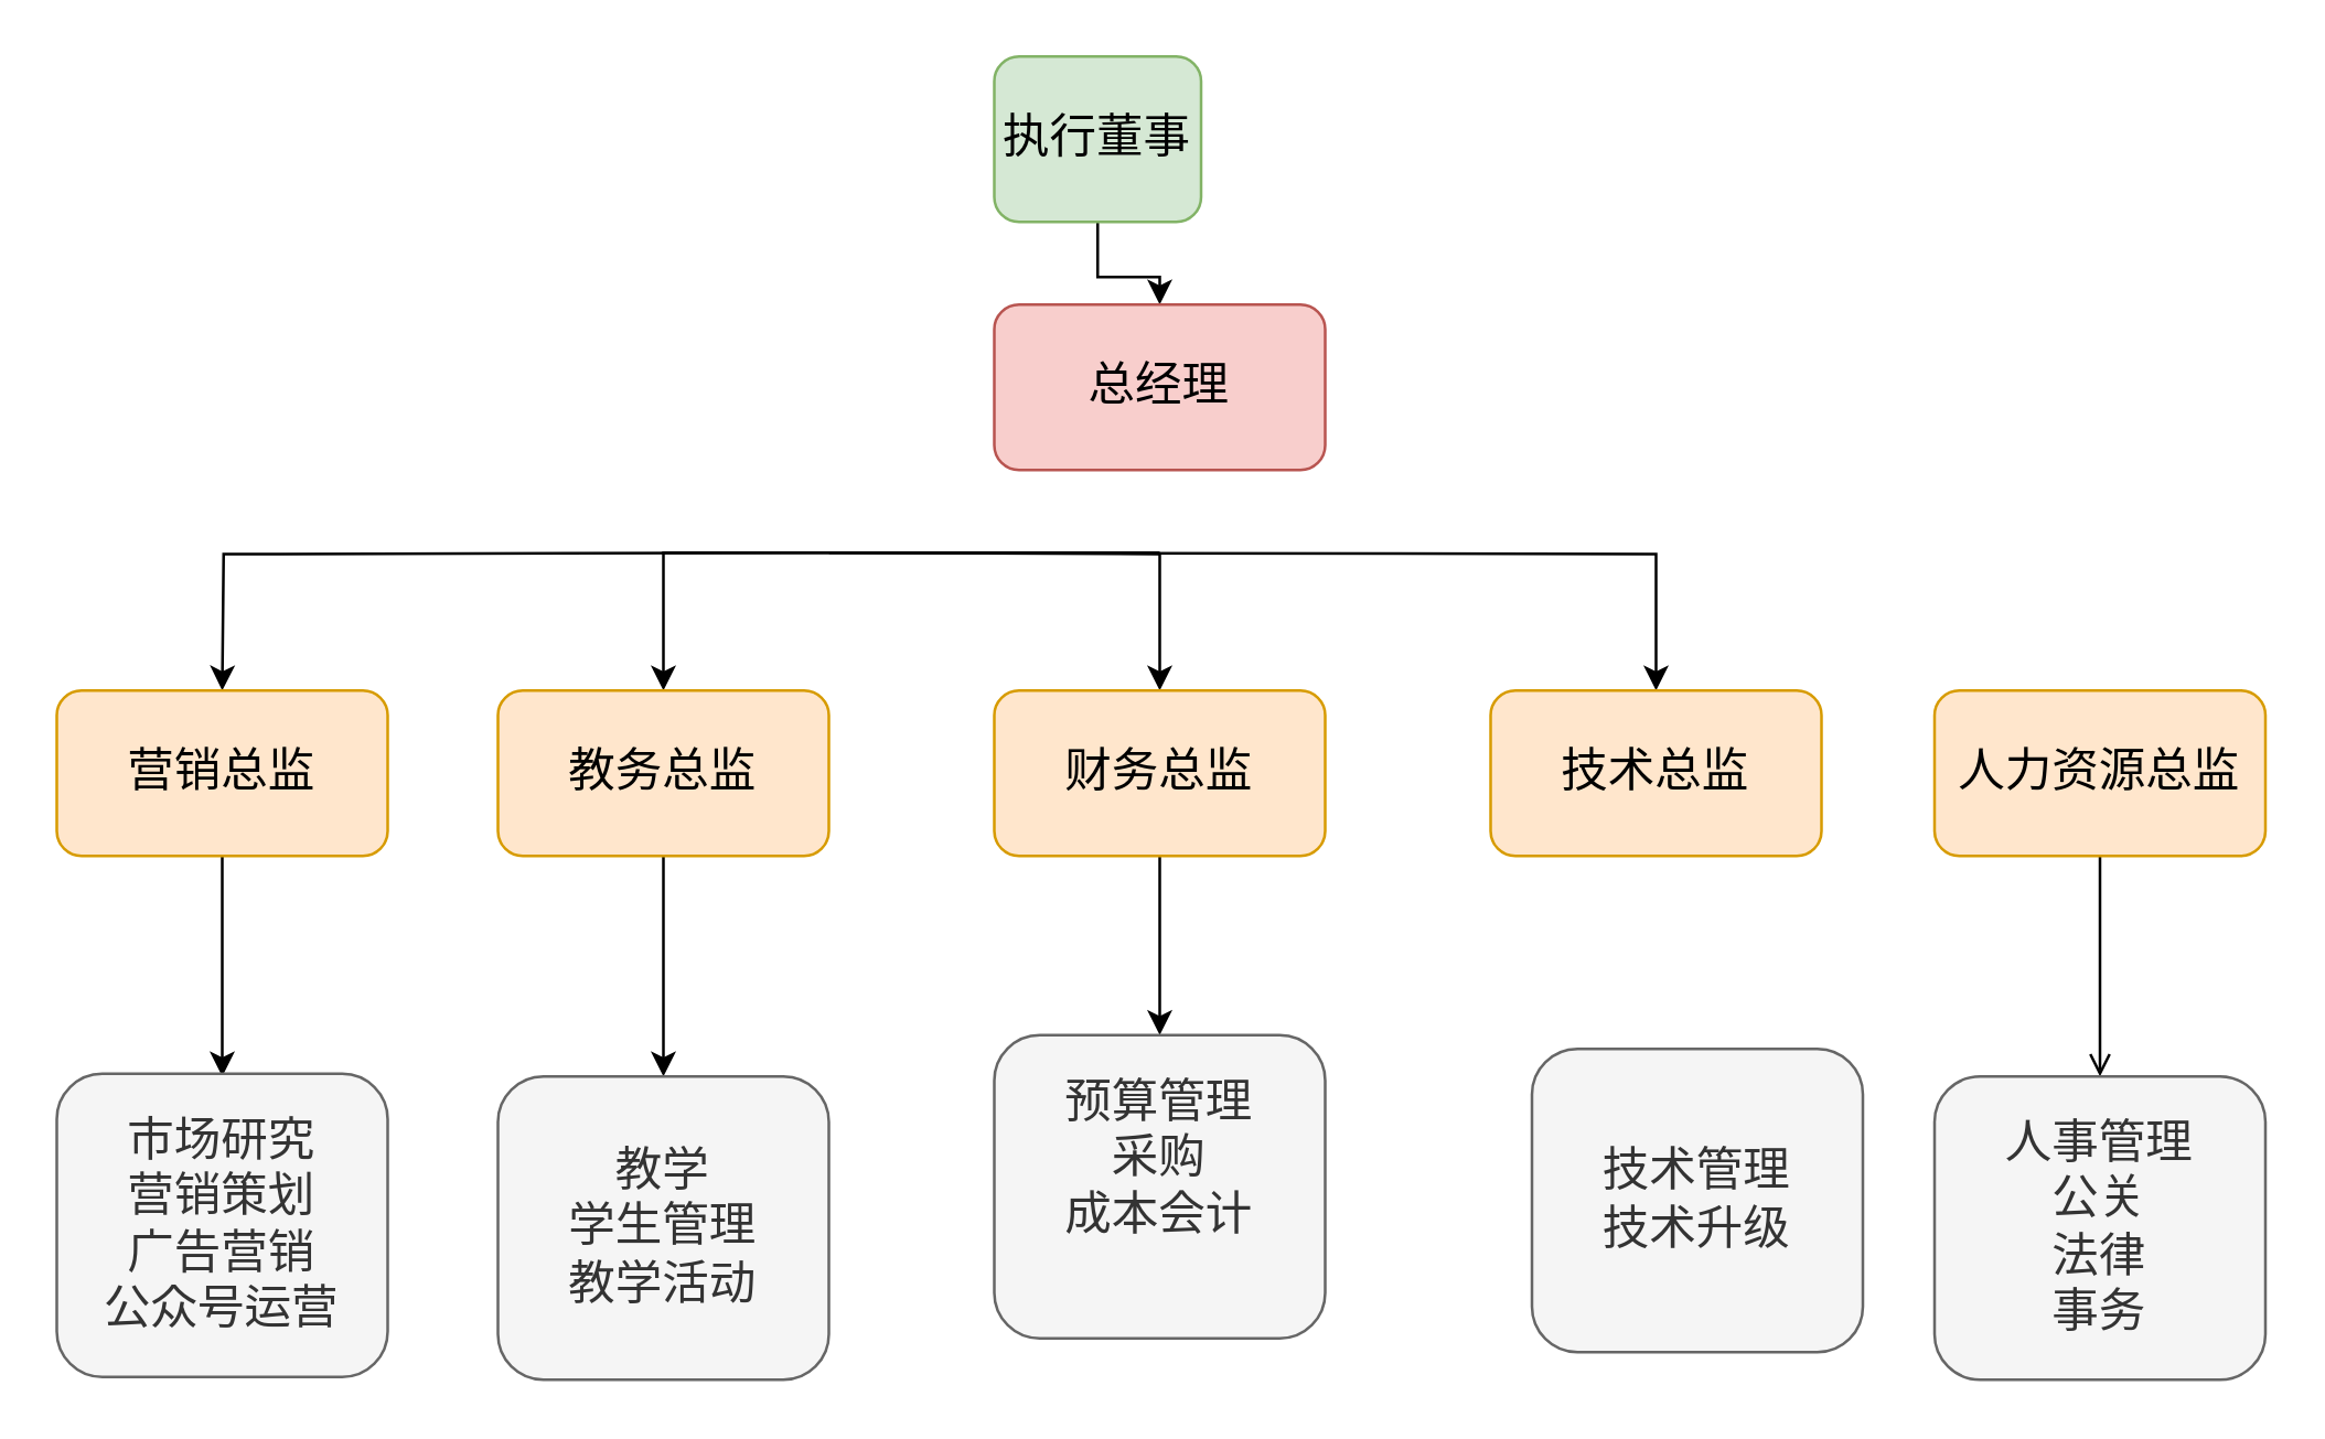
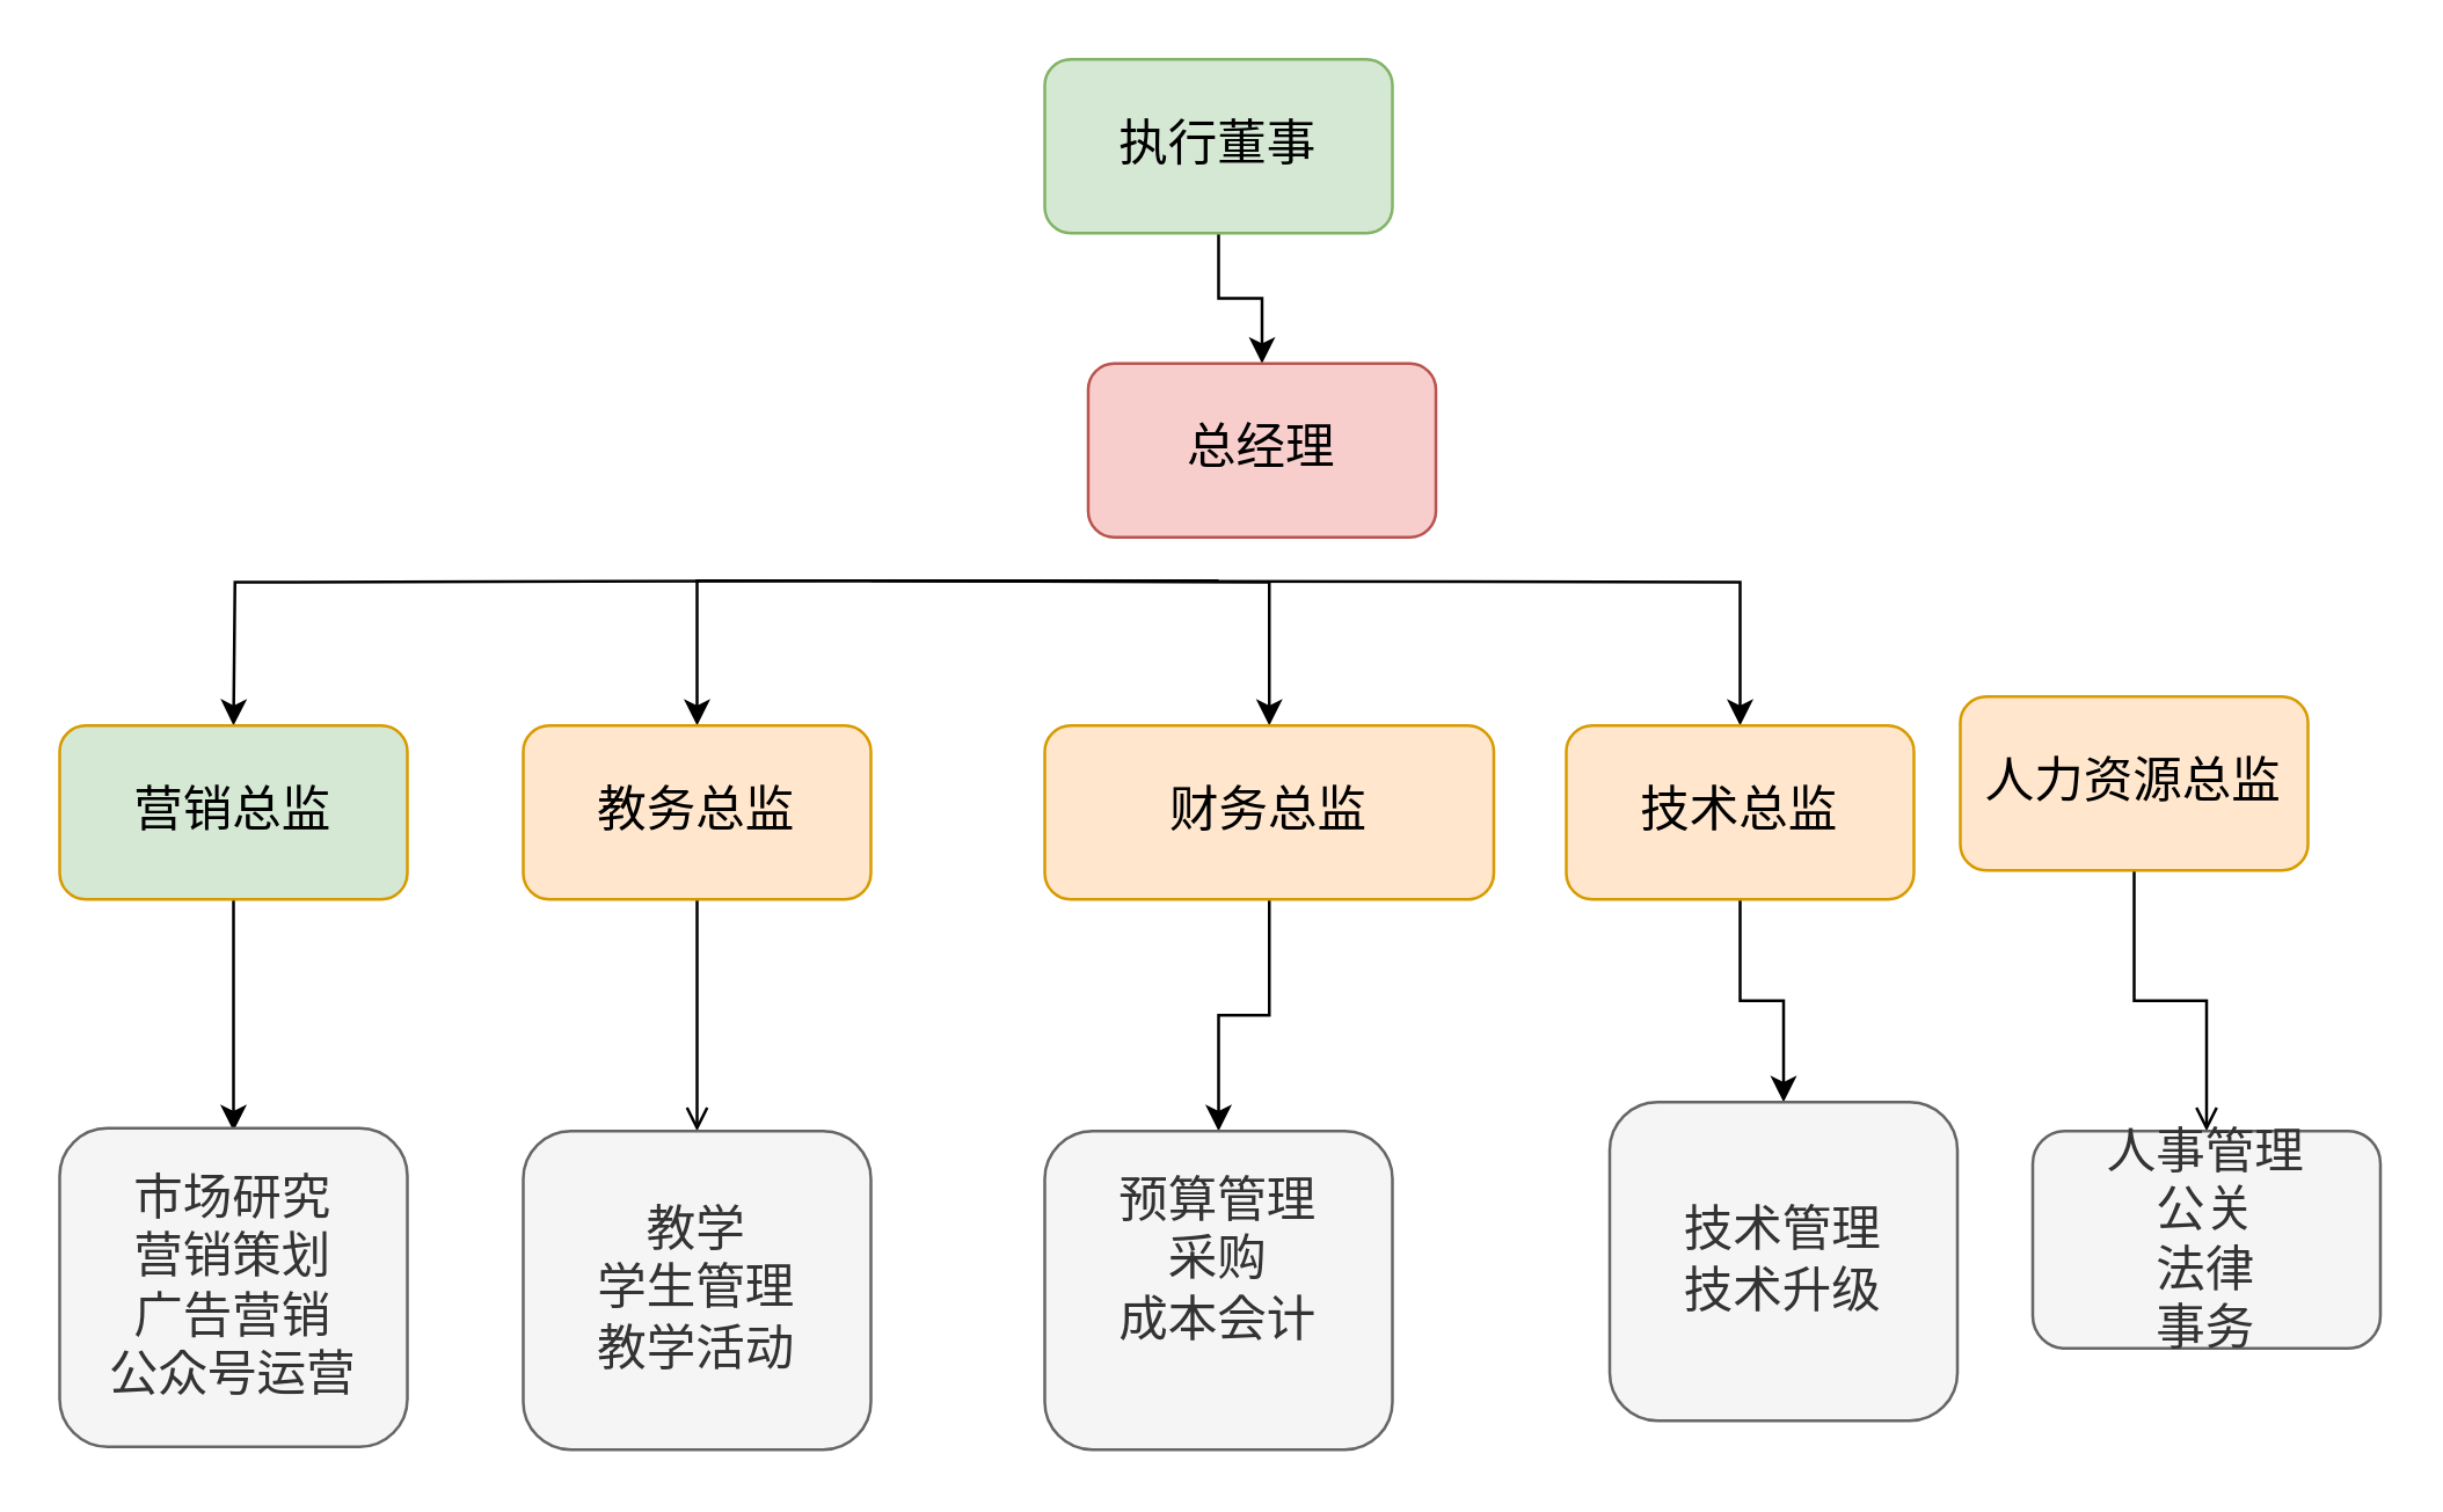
  <mxCell id="0" />
  <mxCell id="1" parent="0" />
  <mxCell id="2" value="" style="edgeStyle=orthogonalEdgeStyle;rounded=0;orthogonalLoop=1;jettySize=auto;html=1;fontSize=17;" parent="1" source="3" target="8" edge="1"><mxGeometry relative="1" as="geometry" /></mxCell>
- <mxCell id="3" value="执行董事" style="rounded=1;whiteSpace=wrap;html=1;fillColor=#d5e8d4;strokeColor=#82b366;fontSize=17;" parent="1" vertex="1"><mxGeometry x="360" y="20" width="75" height="60" as="geometry" /></mxCell>
+ <mxCell id="3" value="执行董事" style="rounded=1;whiteSpace=wrap;html=1;fillColor=#d5e8d4;strokeColor=#82b366;fontSize=17;" parent="1" vertex="1"><mxGeometry x="360" y="20" width="120" height="60" as="geometry" /></mxCell>
  <mxCell id="4" value="" style="edgeStyle=orthogonalEdgeStyle;rounded=0;orthogonalLoop=1;jettySize=auto;html=1;fontSize=17;" parent="1" target="22" edge="1"><mxGeometry relative="1" as="geometry"><mxPoint x="300" y="200" as="sourcePoint" /></mxGeometry></mxCell>
  <mxCell id="5" value="" style="edgeStyle=orthogonalEdgeStyle;rounded=0;orthogonalLoop=1;jettySize=auto;html=1;fontSize=17;" parent="1" edge="1"><mxGeometry relative="1" as="geometry"><mxPoint x="300" y="200" as="sourcePoint" /><mxPoint x="80" y="250" as="targetPoint" /></mxGeometry></mxCell>
  <mxCell id="6" value="" style="edgeStyle=orthogonalEdgeStyle;rounded=0;orthogonalLoop=1;jettySize=auto;html=1;fontSize=17;" parent="1" target="16" edge="1"><mxGeometry relative="1" as="geometry"><mxPoint x="420" y="200" as="sourcePoint" /><Array as="points"><mxPoint x="320" y="200" /><mxPoint x="230" y="200" /></Array></mxGeometry></mxCell>
  <mxCell id="7" value="" style="edgeStyle=orthogonalEdgeStyle;rounded=0;orthogonalLoop=1;jettySize=auto;html=1;fontSize=17;" parent="1" target="13" edge="1"><mxGeometry relative="1" as="geometry"><mxPoint x="300" y="200" as="sourcePoint" /></mxGeometry></mxCell>
- <mxCell id="8" value="总经理" style="rounded=1;whiteSpace=wrap;html=1;fillColor=#f8cecc;strokeColor=#b85450;fontSize=17;" parent="1" vertex="1"><mxGeometry x="360" y="110" width="120" height="60" as="geometry" /></mxCell>
+ <mxCell id="8" value="总经理" style="rounded=1;whiteSpace=wrap;html=1;fillColor=#f8cecc;strokeColor=#b85450;fontSize=17;" parent="1" vertex="1"><mxGeometry x="375" y="125" width="120" height="60" as="geometry" /></mxCell>
  <mxCell id="9" value="" style="edgeStyle=orthogonalEdgeStyle;rounded=0;orthogonalLoop=1;jettySize=auto;html=1;fontSize=17;endArrow=open;" parent="1" source="10" target="11" edge="1"><mxGeometry relative="1" as="geometry" /></mxCell>
- <mxCell id="10" value="人力资源总监" style="rounded=1;whiteSpace=wrap;html=1;fillColor=#ffe6cc;strokeColor=#d79b00;fontSize=17;" parent="1" vertex="1"><mxGeometry x="701" y="250" width="120" height="60" as="geometry" /></mxCell>
- <mxCell id="11" value="人事管理&lt;br style=&quot;font-size: 17px;&quot;&gt;公关&lt;br style=&quot;font-size: 17px;&quot;&gt;法律&lt;br style=&quot;font-size: 17px;&quot;&gt;事务&lt;br style=&quot;font-size: 17px;&quot;&gt;" style="rounded=1;whiteSpace=wrap;html=1;fillColor=#f5f5f5;strokeColor=#666666;fontColor=#333333;fontSize=17;" parent="1" vertex="1"><mxGeometry x="701" y="390" width="120" height="110" as="geometry" /></mxCell>
+ <mxCell id="10" value="人力资源总监" style="rounded=1;whiteSpace=wrap;html=1;fillColor=#ffe6cc;strokeColor=#d79b00;fontSize=17;" parent="1" vertex="1"><mxGeometry x="676" y="240" width="120" height="60" as="geometry" /></mxCell>
+ <mxCell id="11" value="人事管理&lt;br style=&quot;font-size: 17px;&quot;&gt;公关&lt;br style=&quot;font-size: 17px;&quot;&gt;法律&lt;br style=&quot;font-size: 17px;&quot;&gt;事务&lt;br style=&quot;font-size: 17px;&quot;&gt;" style="rounded=1;whiteSpace=wrap;html=1;fillColor=#f5f5f5;strokeColor=#666666;fontColor=#333333;fontSize=17;" parent="1" vertex="1"><mxGeometry x="701" y="390" width="120" height="75" as="geometry" /></mxCell>
+ <mxCell id="12" value="" style="edgeStyle=orthogonalEdgeStyle;rounded=0;orthogonalLoop=1;jettySize=auto;html=1;fontSize=17;" parent="1" source="13" target="14" edge="1"><mxGeometry relative="1" as="geometry" /></mxCell>
  <mxCell id="13" value="技术总监" style="rounded=1;whiteSpace=wrap;html=1;fillColor=#ffe6cc;strokeColor=#d79b00;fontSize=17;" parent="1" vertex="1"><mxGeometry x="540" y="250" width="120" height="60" as="geometry" /></mxCell>
  <mxCell id="14" value="技术管理&lt;br style=&quot;font-size: 17px;&quot;&gt;技术升级&lt;br style=&quot;font-size: 17px;&quot;&gt;" style="rounded=1;whiteSpace=wrap;html=1;fillColor=#f5f5f5;strokeColor=#666666;fontColor=#333333;fontSize=17;" parent="1" vertex="1"><mxGeometry x="555" y="380" width="120" height="110" as="geometry" /></mxCell>
- <mxCell id="15" value="" style="edgeStyle=orthogonalEdgeStyle;rounded=0;orthogonalLoop=1;jettySize=auto;html=1;fontSize=17;" parent="1" source="16" target="17" edge="1"><mxGeometry relative="1" as="geometry" /></mxCell>
+ <mxCell id="15" value="" style="edgeStyle=orthogonalEdgeStyle;rounded=0;orthogonalLoop=1;jettySize=auto;html=1;fontSize=17;endArrow=open;" parent="1" source="16" target="17" edge="1"><mxGeometry relative="1" as="geometry" /></mxCell>
  <mxCell id="16" value="教务总监" style="rounded=1;whiteSpace=wrap;html=1;fillColor=#ffe6cc;strokeColor=#d79b00;fontSize=17;" parent="1" vertex="1"><mxGeometry x="180" y="250" width="120" height="60" as="geometry" /></mxCell>
  <mxCell id="17" value="教学&lt;br style=&quot;font-size: 17px;&quot;&gt;学生管理&lt;br style=&quot;font-size: 17px;&quot;&gt;教学活动&lt;br style=&quot;font-size: 17px;&quot;&gt;" style="rounded=1;whiteSpace=wrap;html=1;fillColor=#f5f5f5;strokeColor=#666666;fontColor=#333333;fontSize=17;" parent="1" vertex="1"><mxGeometry x="180" y="390" width="120" height="110" as="geometry" /></mxCell>
  <mxCell id="18" value="" style="edgeStyle=orthogonalEdgeStyle;rounded=0;orthogonalLoop=1;jettySize=auto;html=1;fontSize=17;" parent="1" edge="1"><mxGeometry relative="1" as="geometry"><mxPoint x="80" y="310" as="sourcePoint" /><mxPoint x="80" y="390" as="targetPoint" /></mxGeometry></mxCell>
- <mxCell id="19" value="营销总监" style="rounded=1;whiteSpace=wrap;html=1;fillColor=#ffe6cc;strokeColor=#d79b00;fontSize=17;" parent="1" vertex="1"><mxGeometry x="20" y="250" width="120" height="60" as="geometry" /></mxCell>
+ <mxCell id="19" value="营销总监" style="rounded=1;whiteSpace=wrap;html=1;fillColor=#d5e8d4;strokeColor=#d79b00;fontSize=17;" parent="1" vertex="1"><mxGeometry x="20" y="250" width="120" height="60" as="geometry" /></mxCell>
  <mxCell id="20" value="市场研究&lt;br style=&quot;font-size: 17px;&quot;&gt;营销策划&lt;br style=&quot;font-size: 17px;&quot;&gt;广告营销&lt;br style=&quot;font-size: 17px;&quot;&gt;公众号运营&lt;br style=&quot;font-size: 17px;&quot;&gt;" style="rounded=1;whiteSpace=wrap;html=1;fillColor=#f5f5f5;strokeColor=#666666;fontColor=#333333;fontSize=17;" parent="1" vertex="1"><mxGeometry x="20" y="389" width="120" height="110" as="geometry" /></mxCell>
  <mxCell id="21" value="" style="edgeStyle=orthogonalEdgeStyle;rounded=0;orthogonalLoop=1;jettySize=auto;html=1;fontSize=17;" parent="1" source="22" target="23" edge="1"><mxGeometry relative="1" as="geometry" /></mxCell>
- <mxCell id="22" value="财务总监" style="rounded=1;whiteSpace=wrap;html=1;fillColor=#ffe6cc;strokeColor=#d79b00;fontSize=17;" parent="1" vertex="1"><mxGeometry x="360" y="250" width="120" height="60" as="geometry" /></mxCell>
- <mxCell id="23" value="预算管理&lt;br style=&quot;font-size: 17px;&quot;&gt;采购&lt;br style=&quot;font-size: 17px;&quot;&gt;成本会计&lt;br style=&quot;font-size: 17px;&quot;&gt;&lt;br style=&quot;font-size: 17px;&quot;&gt;" style="rounded=1;whiteSpace=wrap;html=1;fillColor=#f5f5f5;strokeColor=#666666;fontColor=#333333;fontSize=17;" parent="1" vertex="1"><mxGeometry x="360" y="375" width="120" height="110" as="geometry" /></mxCell>
+ <mxCell id="22" value="财务总监" style="rounded=1;whiteSpace=wrap;html=1;fillColor=#ffe6cc;strokeColor=#d79b00;fontSize=17;" parent="1" vertex="1"><mxGeometry x="360" y="250" width="155" height="60" as="geometry" /></mxCell>
+ <mxCell id="23" value="预算管理&lt;br style=&quot;font-size: 17px;&quot;&gt;采购&lt;br style=&quot;font-size: 17px;&quot;&gt;成本会计&lt;br style=&quot;font-size: 17px;&quot;&gt;&lt;br style=&quot;font-size: 17px;&quot;&gt;" style="rounded=1;whiteSpace=wrap;html=1;fillColor=#f5f5f5;strokeColor=#666666;fontColor=#333333;fontSize=17;" parent="1" vertex="1"><mxGeometry x="360" y="390" width="120" height="110" as="geometry" /></mxCell>
